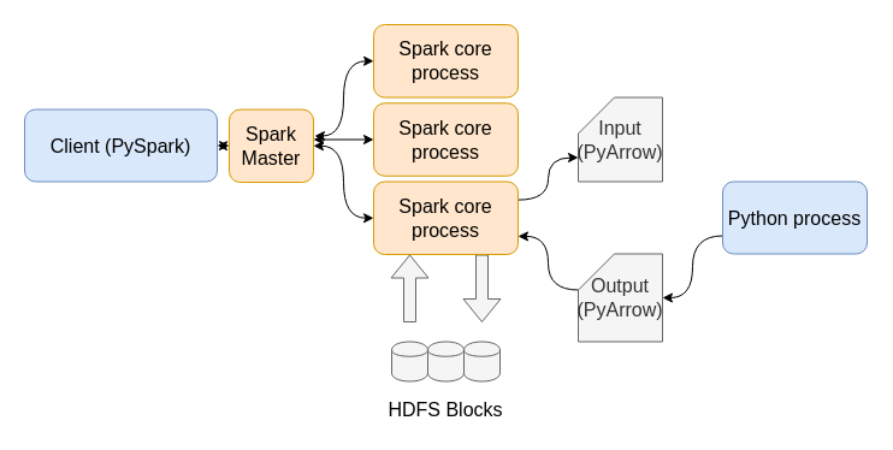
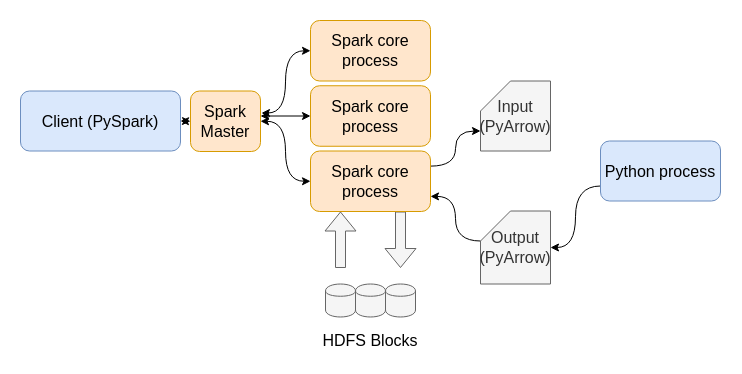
  <mxCell id="0" />
  <mxCell id="1" parent="0" />
  <mxCell id="2" style="edgeStyle=none;shape=flexArrow;rounded=0;orthogonalLoop=1;jettySize=auto;html=1;exitX=0.25;exitY=0;exitDx=0;exitDy=0;entryX=0.25;entryY=1;entryDx=0;entryDy=0;fillColor=#f5f5f5;strokeColor=#666666;" parent="1" source="3" target="7" edge="1"><mxGeometry relative="1" as="geometry" /></mxCell>
  <mxCell id="3" value="HDFS Blocks" style="rounded=0;whiteSpace=wrap;html=1;opacity=0;verticalAlign=bottom;fontSize=16;" parent="1" vertex="1"><mxGeometry x="310" y="267.5" width="120" height="84.5" as="geometry" /></mxCell>
  <mxCell id="4" style="rounded=0;orthogonalLoop=1;jettySize=auto;html=1;exitX=1;exitY=0.25;exitDx=0;exitDy=0;entryX=0;entryY=0;entryDx=0;entryDy=50;entryPerimeter=0;edgeStyle=orthogonalEdgeStyle;curved=1;" parent="1" source="7" target="10" edge="1"><mxGeometry relative="1" as="geometry" /></mxCell>
  <mxCell id="5" style="edgeStyle=none;shape=flexArrow;rounded=0;orthogonalLoop=1;jettySize=auto;html=1;exitX=0.75;exitY=1;exitDx=0;exitDy=0;entryX=0.75;entryY=0;entryDx=0;entryDy=0;fillColor=#f5f5f5;strokeColor=#666666;" parent="1" source="7" target="3" edge="1"><mxGeometry relative="1" as="geometry" /></mxCell>
  <mxCell id="6" style="edgeStyle=orthogonalEdgeStyle;rounded=0;orthogonalLoop=1;jettySize=auto;html=1;exitX=0;exitY=0.5;exitDx=0;exitDy=0;entryX=1;entryY=0.5;entryDx=0;entryDy=0;startArrow=classic;startFill=1;curved=1;" parent="1" source="7" target="22" edge="1"><mxGeometry relative="1" as="geometry" /></mxCell>
  <mxCell id="7" value="Spark core process" style="rounded=1;whiteSpace=wrap;html=1;align=center;fontSize=16;fillColor=#ffe6cc;strokeColor=#d79b00;" parent="1" vertex="1"><mxGeometry x="310" y="150.5" width="120" height="60.5" as="geometry" /></mxCell>
  <mxCell id="8" style="edgeStyle=orthogonalEdgeStyle;rounded=0;orthogonalLoop=1;jettySize=auto;html=1;exitX=0;exitY=0.75;exitDx=0;exitDy=0;entryX=1;entryY=0.5;entryDx=0;entryDy=0;entryPerimeter=0;curved=1;" parent="1" source="9" target="12" edge="1"><mxGeometry relative="1" as="geometry" /></mxCell>
- <mxCell id="9" value="Python process" style="rounded=1;whiteSpace=wrap;html=1;fontSize=16;fillColor=#dae8fc;strokeColor=#6c8ebf;" parent="1" vertex="1"><mxGeometry x="600" y="150.5" width="120" height="60" as="geometry" /></mxCell>
+ <mxCell id="9" value="Python process" style="rounded=1;whiteSpace=wrap;html=1;fontSize=16;fillColor=#dae8fc;strokeColor=#6c8ebf;" parent="1" vertex="1"><mxGeometry x="600" y="140.5" width="120" height="60" as="geometry" /></mxCell>
  <mxCell id="10" value="Input (PyArrow)" style="shape=card;whiteSpace=wrap;html=1;fontSize=16;fillColor=#f5f5f5;strokeColor=#666666;fontColor=#333333;" parent="1" vertex="1"><mxGeometry x="480" y="80.5" width="70" height="70" as="geometry" /></mxCell>
  <mxCell id="11" style="edgeStyle=orthogonalEdgeStyle;rounded=0;orthogonalLoop=1;jettySize=auto;html=1;exitX=0;exitY=0;exitDx=0;exitDy=30;exitPerimeter=0;entryX=1;entryY=0.75;entryDx=0;entryDy=0;curved=1;" parent="1" source="12" target="7" edge="1"><mxGeometry relative="1" as="geometry" /></mxCell>
  <mxCell id="12" value="Output (PyArrow)" style="shape=card;whiteSpace=wrap;html=1;fontSize=16;fillColor=#f5f5f5;strokeColor=#666666;fontColor=#333333;" parent="1" vertex="1"><mxGeometry x="480" y="210.5" width="70" height="73" as="geometry" /></mxCell>
  <mxCell id="13" style="edgeStyle=none;rounded=0;orthogonalLoop=1;jettySize=auto;html=1;exitX=1;exitY=0.5;exitDx=0;exitDy=0;entryX=0;entryY=0.5;entryDx=0;entryDy=0;startArrow=classic;startFill=1;strokeWidth=1;" parent="1" source="14" target="22" edge="1"><mxGeometry relative="1" as="geometry" /></mxCell>
  <mxCell id="14" value="Client (PySpark)" style="rounded=1;whiteSpace=wrap;html=1;fontSize=16;fillColor=#dae8fc;strokeColor=#6c8ebf;" parent="1" vertex="1"><mxGeometry x="20" y="90.5" width="160" height="60" as="geometry" /></mxCell>
  <mxCell id="15" value="" style="shape=cylinder;whiteSpace=wrap;html=1;boundedLbl=1;backgroundOutline=1;fillColor=#f5f5f5;strokeColor=#666666;fontColor=#333333;" parent="1" vertex="1"><mxGeometry x="325" y="283.5" width="30" height="33" as="geometry" /></mxCell>
  <mxCell id="16" value="" style="shape=cylinder;whiteSpace=wrap;html=1;boundedLbl=1;backgroundOutline=1;fillColor=#f5f5f5;strokeColor=#666666;fontColor=#333333;" parent="1" vertex="1"><mxGeometry x="355" y="283.5" width="30" height="33" as="geometry" /></mxCell>
  <mxCell id="17" value="" style="shape=cylinder;whiteSpace=wrap;html=1;boundedLbl=1;backgroundOutline=1;fillColor=#f5f5f5;strokeColor=#666666;fontColor=#333333;" parent="1" vertex="1"><mxGeometry x="385" y="283.5" width="30" height="33" as="geometry" /></mxCell>
  <mxCell id="18" style="edgeStyle=none;rounded=0;orthogonalLoop=1;jettySize=auto;html=1;exitX=0;exitY=0.5;exitDx=0;exitDy=0;startArrow=classic;startFill=1;" parent="1" source="19" edge="1"><mxGeometry relative="1" as="geometry"><mxPoint x="260" y="115.5" as="targetPoint" /></mxGeometry></mxCell>
  <mxCell id="19" value="Spark core process" style="rounded=1;whiteSpace=wrap;html=1;align=center;fontSize=16;fillColor=#ffe6cc;strokeColor=#d79b00;" parent="1" vertex="1"><mxGeometry x="310" y="85.25" width="120" height="60.5" as="geometry" /></mxCell>
  <mxCell id="20" style="edgeStyle=orthogonalEdgeStyle;rounded=0;orthogonalLoop=1;jettySize=auto;html=1;exitX=0;exitY=0.5;exitDx=0;exitDy=0;entryX=1.014;entryY=0.364;entryDx=0;entryDy=0;entryPerimeter=0;strokeWidth=1;startArrow=classic;startFill=1;curved=1;" parent="1" source="21" target="22" edge="1"><mxGeometry relative="1" as="geometry" /></mxCell>
  <mxCell id="21" value="Spark core process" style="rounded=1;whiteSpace=wrap;html=1;align=center;fontSize=16;fillColor=#ffe6cc;strokeColor=#d79b00;" parent="1" vertex="1"><mxGeometry x="310" y="20" width="120" height="60.5" as="geometry" /></mxCell>
  <mxCell id="22" value="Spark Master" style="rounded=1;whiteSpace=wrap;html=1;align=center;fontSize=16;fillColor=#ffe6cc;strokeColor=#d79b00;" parent="1" vertex="1"><mxGeometry x="190" y="90.5" width="70" height="60.5" as="geometry" /></mxCell>
